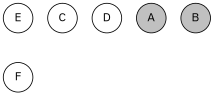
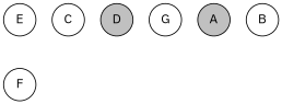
  graph {
    fontname="IBM Plex Sans"
    mindist=.1
    node [fillcolor=white fontname="IBM Plex Sans" margin=0 shape=circle style=filled]
    edge [fontname="IBM Plex Sans" style=invis]
    E
    F
    C
-   D
+   D [fillcolor=gray]
+   G
    A [fillcolor=gray]
-   B [fillcolor=gray]
+   B
    subgraph sub_1 {
      E
      F
    }
    E -- F
    F -- F
  }
